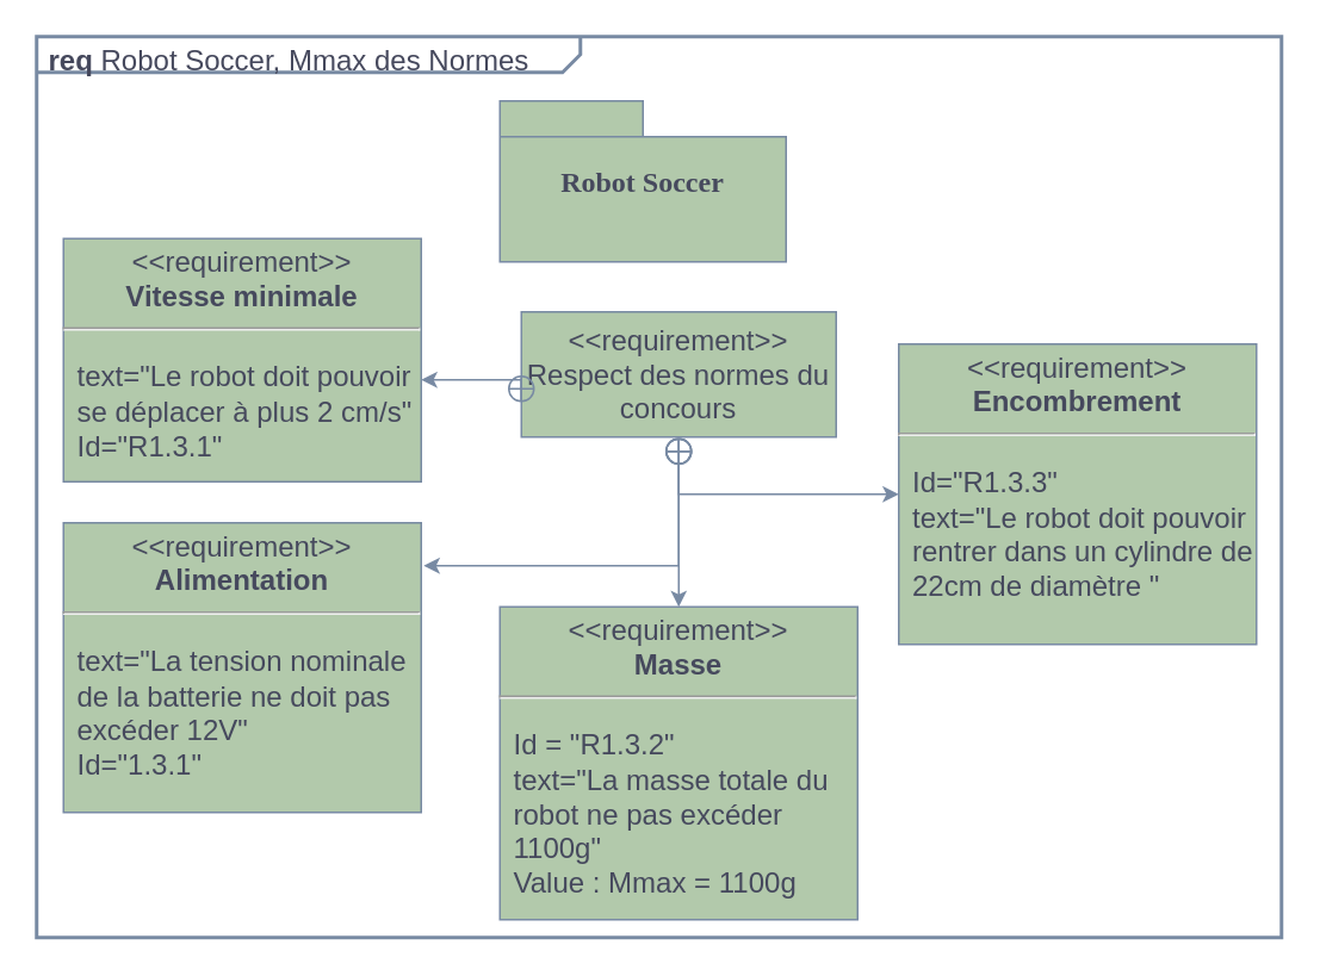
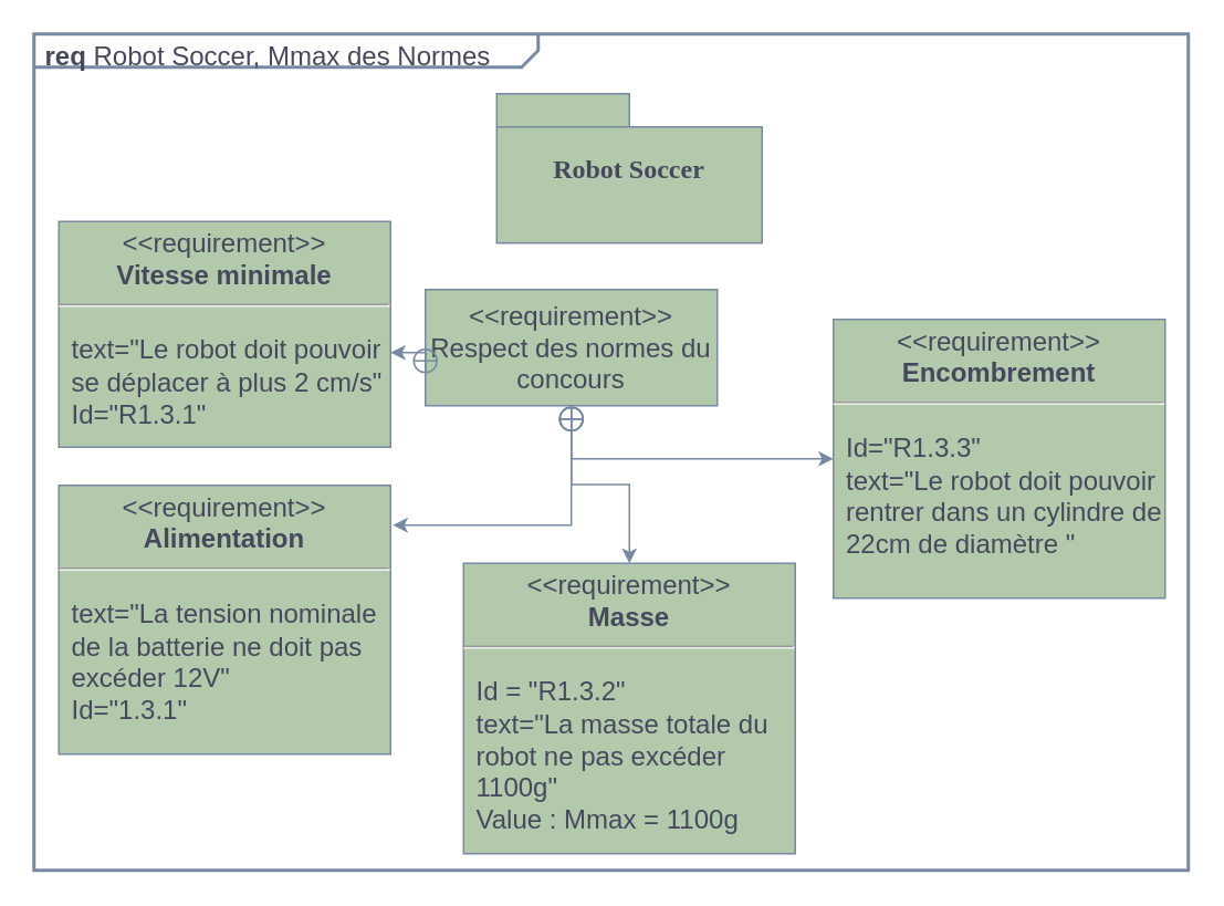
  <mxCell id="0" />
  <mxCell id="1" parent="0" />
  <mxCell id="2" value="&lt;p style=&quot;margin: 4px 0px 0px 7px; text-align: left; font-size: 16px;&quot;&gt;&lt;b style=&quot;font-size: 16px;&quot;&gt;req&lt;/b&gt;&amp;nbsp;Robot Soccer, Mmax des Normes&lt;/p&gt;" style="html=1;shape=mxgraph.sysml.package;overflow=fill;labelX=304.22;strokeWidth=2;align=center;fillColor=none;fontSize=16;labelBackgroundColor=none;strokeColor=#788AA3;fontColor=#46495D;" parent="1" vertex="1"><mxGeometry x="20" y="20" width="696" height="504" as="geometry" /></mxCell>
- <mxCell id="3" value="&lt;font style=&quot;font-size: 16px;&quot; face=&quot;Poppins&quot;&gt;Robot Soccer&lt;/font&gt;" style="shape=folder;tabWidth=80;tabHeight=20;tabPosition=left;strokeWidth=1;html=1;whiteSpace=wrap;align=center;fontSize=16;fontStyle=1;labelBackgroundColor=none;fillColor=#B2C9AB;strokeColor=#788AA3;fontColor=#46495D;" parent="1" vertex="1"><mxGeometry x="279" y="56" width="160" height="90" as="geometry" /></mxCell>
- <mxCell id="4" value="&amp;lt;&amp;lt;requirement&amp;gt;&amp;gt;&lt;br style=&quot;font-size: 16px;&quot;&gt;Respect des normes du concours" style="shape=rect;html=1;whiteSpace=wrap;align=center;fontSize=16;labelBackgroundColor=none;fillColor=#B2C9AB;strokeColor=#788AA3;fontColor=#46495D;" parent="1" vertex="1"><mxGeometry x="291" y="174" width="176" height="70" as="geometry" /></mxCell>
+ <mxCell id="3" value="&lt;font style=&quot;font-size: 16px;&quot; face=&quot;Poppins&quot;&gt;Robot Soccer&lt;/font&gt;" style="shape=folder;tabWidth=80;tabHeight=20;tabPosition=left;strokeWidth=1;html=1;whiteSpace=wrap;align=center;fontSize=16;fontStyle=1;labelBackgroundColor=none;fillColor=#B2C9AB;strokeColor=#788AA3;fontColor=#46495D;" parent="1" vertex="1"><mxGeometry x="299" y="56" width="160" height="90" as="geometry" /></mxCell>
+ <mxCell id="4" value="&amp;lt;&amp;lt;requirement&amp;gt;&amp;gt;&lt;br style=&quot;font-size: 16px;&quot;&gt;Respect des normes du concours" style="shape=rect;html=1;whiteSpace=wrap;align=center;fontSize=16;labelBackgroundColor=none;fillColor=#B2C9AB;strokeColor=#788AA3;fontColor=#46495D;" parent="1" vertex="1"><mxGeometry x="256" y="174" width="176" height="70" as="geometry" /></mxCell>
  <mxCell id="5" value="&lt;p style=&quot;margin: 4px 0px 0px; text-align: center; font-size: 16px;&quot;&gt;&amp;lt;&amp;lt;requirement&amp;gt;&amp;gt;&lt;br style=&quot;font-size: 16px;&quot;&gt;&lt;b style=&quot;font-size: 16px;&quot;&gt;Alimentation&lt;/b&gt;&lt;/p&gt;&lt;hr style=&quot;font-size: 16px;&quot;&gt;&lt;p style=&quot;font-size: 16px;&quot;&gt;&lt;/p&gt;&lt;p style=&quot;margin: 0px 0px 0px 8px; text-align: left; font-size: 16px;&quot;&gt;text=&quot;La tension nominale de la batterie ne doit pas excéder 12V&quot;&lt;br style=&quot;font-size: 16px;&quot;&gt;Id=&quot;1.3.1&quot;&lt;/p&gt;" style="shape=rect;overflow=fill;html=1;whiteSpace=wrap;align=center;fontSize=16;labelBackgroundColor=none;fillColor=#B2C9AB;strokeColor=#788AA3;fontColor=#46495D;" parent="1" vertex="1"><mxGeometry x="35" y="292" width="200" height="162" as="geometry" /></mxCell>
  <mxCell id="6" style="edgeStyle=orthogonalEdgeStyle;rounded=0;orthogonalLoop=1;jettySize=auto;html=1;entryX=0.5;entryY=1;entryDx=0;entryDy=0;endArrow=circlePlus;endFill=0;startArrow=classic;startFill=1;labelBackgroundColor=none;strokeColor=#788AA3;fontColor=default;" parent="1" source="7" target="4" edge="1"><mxGeometry relative="1" as="geometry"><mxPoint x="499" y="253" as="targetPoint" /><Array as="points" /></mxGeometry></mxCell>
  <mxCell id="7" value="&lt;p style=&quot;margin: 4px 0px 0px; text-align: center; font-size: 16px;&quot;&gt;&amp;lt;&amp;lt;requirement&amp;gt;&amp;gt;&lt;br style=&quot;font-size: 16px;&quot;&gt;&lt;b style=&quot;font-size: 16px;&quot;&gt;Masse&lt;/b&gt;&lt;/p&gt;&lt;hr style=&quot;font-size: 16px;&quot;&gt;&lt;p style=&quot;font-size: 16px;&quot;&gt;&lt;/p&gt;&lt;p style=&quot;margin: 0px 0px 0px 8px; text-align: left; font-size: 16px;&quot;&gt;Id = &quot;R1.3.2&quot;&lt;/p&gt;&lt;p style=&quot;margin: 0px 0px 0px 8px; text-align: left; font-size: 16px;&quot;&gt;text=&quot;La masse totale du robot ne pas excéder 1100g&quot;&lt;br style=&quot;font-size: 16px;&quot;&gt;&lt;/p&gt;&lt;p style=&quot;margin: 0px 0px 0px 8px; text-align: left; font-size: 16px;&quot;&gt;Value : Mmax = 1100g&lt;/p&gt;" style="shape=rect;overflow=fill;html=1;whiteSpace=wrap;align=center;fontSize=16;labelBackgroundColor=none;fillColor=#B2C9AB;strokeColor=#788AA3;fontColor=#46495D;" parent="1" vertex="1"><mxGeometry x="279" y="339" width="200" height="175" as="geometry" /></mxCell>
  <mxCell id="8" value="&lt;p style=&quot;margin: 4px 0px 0px; text-align: center; font-size: 16px;&quot;&gt;&amp;lt;&amp;lt;requirement&amp;gt;&amp;gt;&lt;br style=&quot;font-size: 16px;&quot;&gt;&lt;b style=&quot;font-size: 16px;&quot;&gt;Encombrement&lt;/b&gt;&lt;/p&gt;&lt;hr style=&quot;font-size: 16px;&quot;&gt;&lt;p style=&quot;font-size: 16px;&quot;&gt;&lt;/p&gt;&lt;p style=&quot;margin: 0px 0px 0px 8px; text-align: left; font-size: 16px;&quot;&gt;Id=&quot;R1.3.3&quot;&lt;br style=&quot;font-size: 16px;&quot;&gt;&lt;/p&gt;&lt;p style=&quot;margin: 0px 0px 0px 8px; text-align: left; font-size: 16px;&quot;&gt;text=&quot;Le robot doit pouvoir rentrer dans un cylindre de 22cm de diamètre &quot;&lt;/p&gt;" style="shape=rect;overflow=fill;html=1;whiteSpace=wrap;align=center;fontSize=16;labelBackgroundColor=none;fillColor=#B2C9AB;strokeColor=#788AA3;fontColor=#46495D;" parent="1" vertex="1"><mxGeometry x="502" y="192" width="200" height="168" as="geometry" /></mxCell>
  <mxCell id="9" style="edgeStyle=orthogonalEdgeStyle;rounded=0;orthogonalLoop=1;jettySize=auto;html=1;entryX=0;entryY=0.5;entryDx=0;entryDy=0;endArrow=circlePlus;endFill=0;startArrow=classic;startFill=1;labelBackgroundColor=none;strokeColor=#788AA3;fontColor=default;" parent="1" source="10" target="4" edge="1"><mxGeometry relative="1" as="geometry"><Array as="points"><mxPoint x="49" y="212" /><mxPoint x="299" y="212" /></Array></mxGeometry></mxCell>
  <mxCell id="10" value="&lt;p style=&quot;margin: 4px 0px 0px; text-align: center; font-size: 16px;&quot;&gt;&amp;lt;&amp;lt;requirement&amp;gt;&amp;gt;&lt;br style=&quot;font-size: 16px;&quot;&gt;&lt;b style=&quot;font-size: 16px;&quot;&gt;Vitesse minimale&lt;/b&gt;&lt;/p&gt;&lt;hr style=&quot;font-size: 16px;&quot;&gt;&lt;p style=&quot;font-size: 16px;&quot;&gt;&lt;/p&gt;&lt;p style=&quot;margin: 0px 0px 0px 8px; text-align: left; font-size: 16px;&quot;&gt;text=&quot;Le robot doit pouvoir se déplacer à plus 2 cm/s&quot;&lt;br style=&quot;font-size: 16px;&quot;&gt;Id=&quot;R1.3.1&quot;&lt;/p&gt;" style="shape=rect;overflow=fill;html=1;whiteSpace=wrap;align=center;fontSize=16;labelBackgroundColor=none;fillColor=#B2C9AB;strokeColor=#788AA3;fontColor=#46495D;" parent="1" vertex="1"><mxGeometry x="35" y="133" width="200" height="136" as="geometry" /></mxCell>
  <mxCell id="11" style="edgeStyle=orthogonalEdgeStyle;rounded=0;orthogonalLoop=1;jettySize=auto;html=1;endArrow=circlePlus;endFill=0;startArrow=classic;startFill=1;entryX=0.5;entryY=1;entryDx=0;entryDy=0;exitX=1.007;exitY=0.148;exitDx=0;exitDy=0;exitPerimeter=0;labelBackgroundColor=none;strokeColor=#788AA3;fontColor=default;" edge="1" parent="1" source="5" target="4"><mxGeometry relative="1" as="geometry"><Array as="points" /><mxPoint x="281" y="258" as="sourcePoint" /><mxPoint x="345" y="249" as="targetPoint" /></mxGeometry></mxCell>
  <mxCell id="12" style="edgeStyle=orthogonalEdgeStyle;rounded=0;orthogonalLoop=1;jettySize=auto;html=1;endArrow=circlePlus;endFill=0;startArrow=classic;startFill=1;entryX=0.5;entryY=1;entryDx=0;entryDy=0;exitX=0;exitY=0.5;exitDx=0;exitDy=0;labelBackgroundColor=none;strokeColor=#788AA3;fontColor=default;" edge="1" parent="1" source="8" target="4"><mxGeometry relative="1" as="geometry"><Array as="points" /><mxPoint x="245" y="313" as="sourcePoint" /><mxPoint x="389" y="243" as="targetPoint" /></mxGeometry></mxCell>
